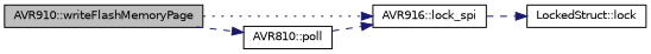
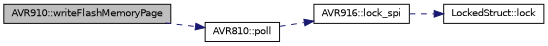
  digraph {
    rankdir=LR
    node [color=black fillcolor=white fontname=Helvetica fontsize=10 shape=record style=filled]
    edge [color=midnightblue fontname=Helvetica fontsize=10 labelfontname=Helvetica labelfontsize=10 style=dashed]
    n1 [fillcolor=grey75 fontcolor=black height=0.2 label="AVR910::writeFlashMemoryPage" width=0.4]
    n2 [height=0.2 label="AVR916::lock_spi" width=0.4]
    n3 [height=0.2 label="AVR810::poll" width=0.4]
    n4 [height=0.2 label="LockedStruct::lock" width=0.4]
-   n1 -> n2 [style=dotted]
    n1 -> n3
    n2 -> n4
    n3 -> n2
  }
